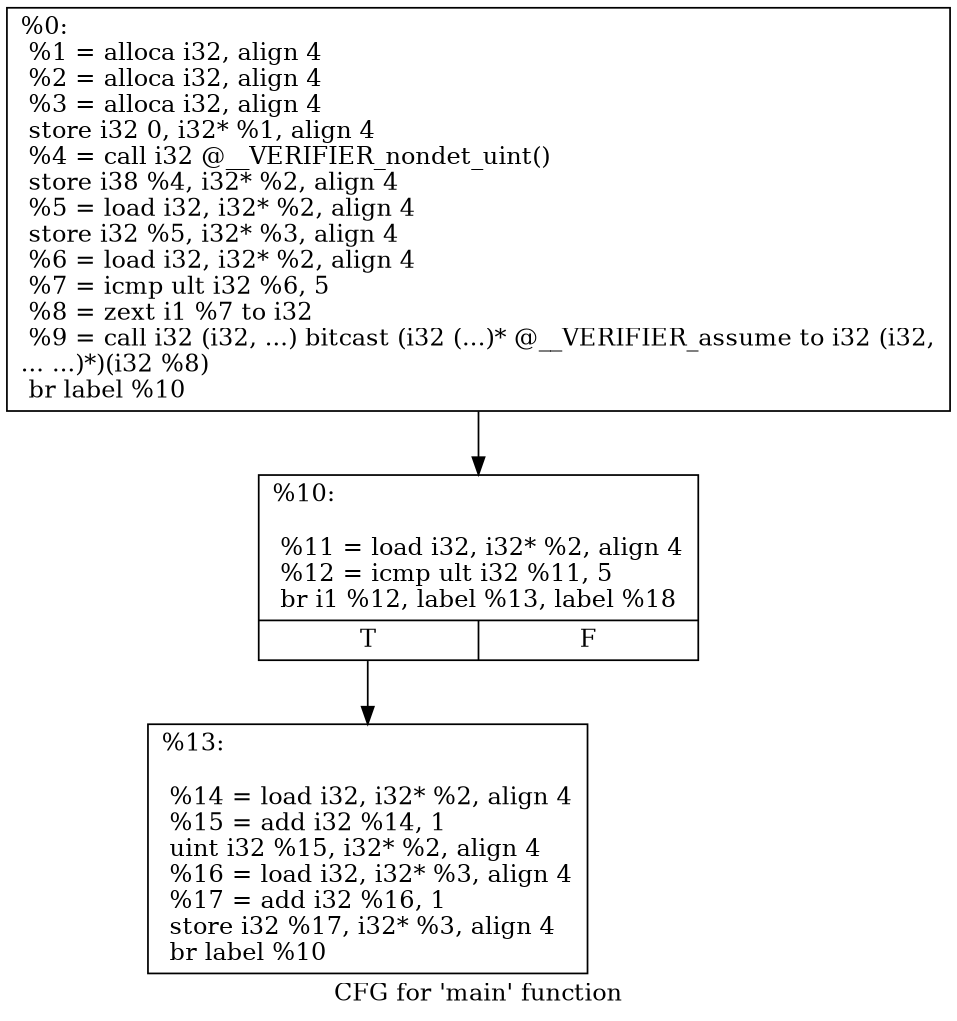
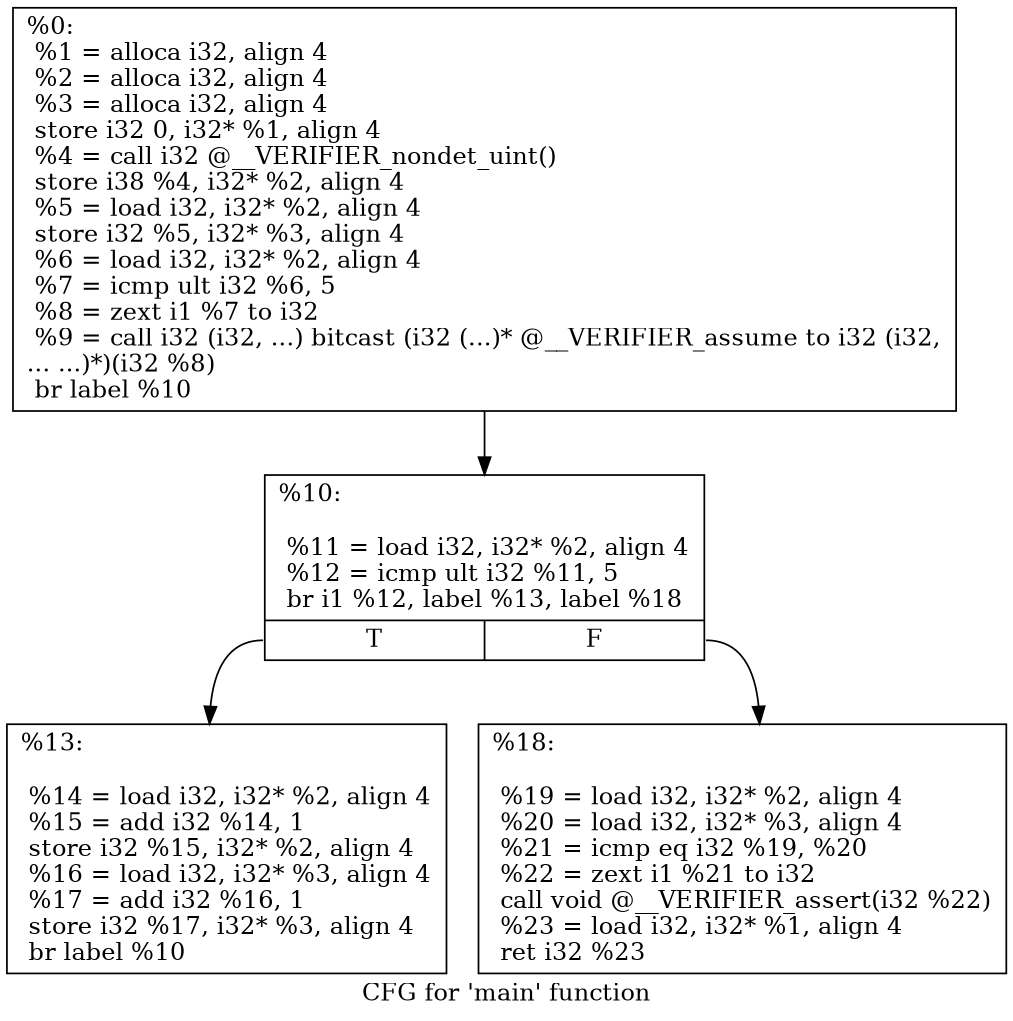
  digraph {
    label="CFG for 'main' function"
    node [shape=record]
    n1 [label="{%0:\l  %1 = alloca i32, align 4\l  %2 = alloca i32, align 4\l  %3 = alloca i32, align 4\l  store i32 0, i32* %1, align 4\l  %4 = call i32 @__VERIFIER_nondet_uint()\l  store i38 %4, i32* %2, align 4\l  %5 = load i32, i32* %2, align 4\l  store i32 %5, i32* %3, align 4\l  %6 = load i32, i32* %2, align 4\l  %7 = icmp ult i32 %6, 5\l  %8 = zext i1 %7 to i32\l  %9 = call i32 (i32, ...) bitcast (i32 (...)* @__VERIFIER_assume to i32 (i32,\l... ...)*)(i32 %8)\l  br label %10\l}"]
    n2 [label="{%10:\l\l  %11 = load i32, i32* %2, align 4\l  %12 = icmp ult i32 %11, 5\l  br i1 %12, label %13, label %18\l|{<s0>T|<s1>F}}"]
-   n3 [label="{%13:\l\l  %14 = load i32, i32* %2, align 4\l  %15 = add i32 %14, 1\l  uint i32 %15, i32* %2, align 4\l  %16 = load i32, i32* %3, align 4\l  %17 = add i32 %16, 1\l  store i32 %17, i32* %3, align 4\l  br label %10\l}"]
+   n3 [label="{%13:\l\l  %14 = load i32, i32* %2, align 4\l  %15 = add i32 %14, 1\l  store i32 %15, i32* %2, align 4\l  %16 = load i32, i32* %3, align 4\l  %17 = add i32 %16, 1\l  store i32 %17, i32* %3, align 4\l  br label %10\l}"]
+   n4 [label="{%18:\l\l  %19 = load i32, i32* %2, align 4\l  %20 = load i32, i32* %3, align 4\l  %21 = icmp eq i32 %19, %20\l  %22 = zext i1 %21 to i32\l  call void @__VERIFIER_assert(i32 %22)\l  %23 = load i32, i32* %1, align 4\l  ret i32 %23\l}"]
    n1 -> n2
    n2 -> n3 [tailport=s0]
+   n2 -> n4 [tailport=s1]
  }
